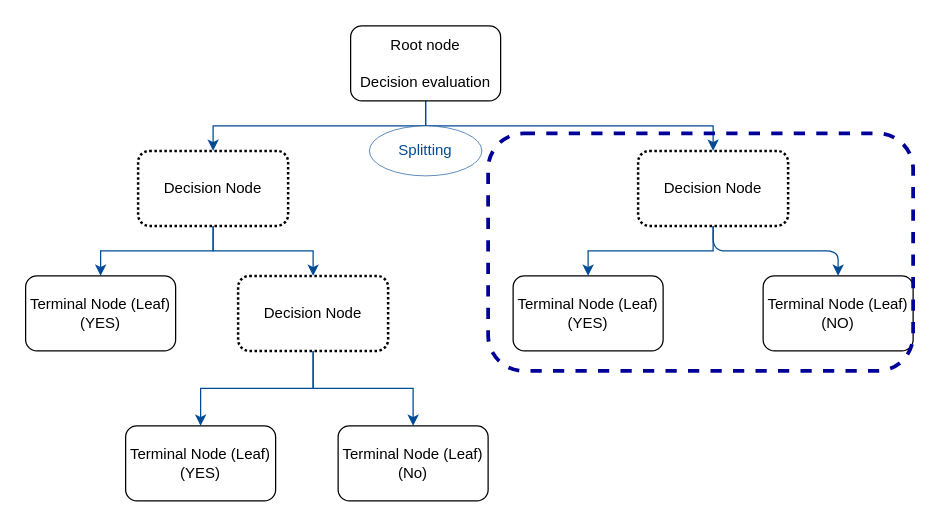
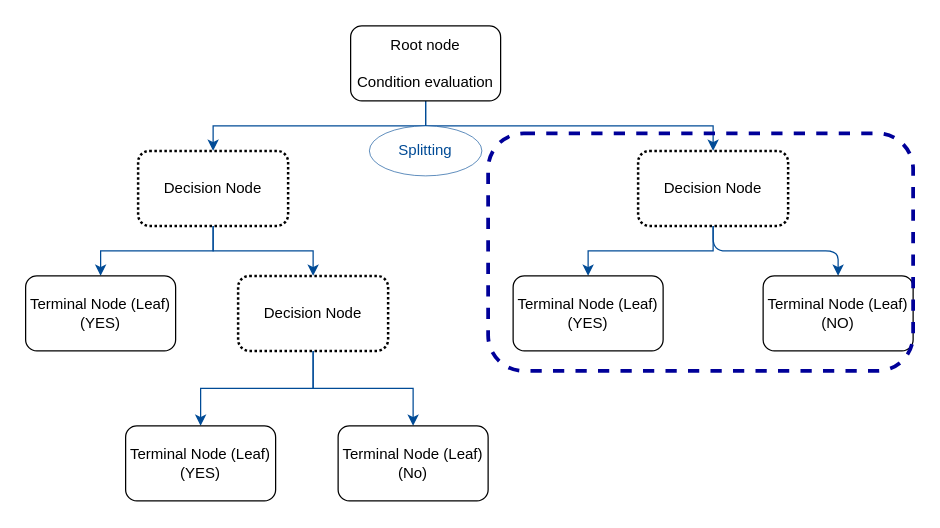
  <mxCell id="0" />
  <mxCell id="1" parent="0" />
  <mxCell id="2" style="edgeStyle=orthogonalEdgeStyle;rounded=0;orthogonalLoop=1;jettySize=auto;html=1;exitX=0.5;exitY=1;exitDx=0;exitDy=0;entryX=0.5;entryY=0;entryDx=0;entryDy=0;fillColor=#008a00;strokeColor=#004B96;" parent="1" source="4" target="7" edge="1"><mxGeometry relative="1" as="geometry" /></mxCell>
  <mxCell id="3" style="edgeStyle=orthogonalEdgeStyle;rounded=0;orthogonalLoop=1;jettySize=auto;html=1;exitX=0.5;exitY=1;exitDx=0;exitDy=0;fillColor=#008a00;strokeColor=#004B96;" parent="1" source="4" target="10" edge="1"><mxGeometry relative="1" as="geometry" /></mxCell>
- <mxCell id="4" value="Root node&lt;br&gt;&lt;br&gt;Decision evaluation" style="rounded=1;whiteSpace=wrap;html=1;" parent="1" vertex="1"><mxGeometry x="280" y="20" width="120" height="60" as="geometry" /></mxCell>
+ <mxCell id="4" value="Root node&lt;br&gt;&lt;br&gt;Condition evaluation" style="rounded=1;whiteSpace=wrap;html=1;" parent="1" vertex="1"><mxGeometry x="280" y="20" width="120" height="60" as="geometry" /></mxCell>
  <mxCell id="5" style="edgeStyle=orthogonalEdgeStyle;rounded=0;orthogonalLoop=1;jettySize=auto;html=1;exitX=0.5;exitY=1;exitDx=0;exitDy=0;entryX=0.5;entryY=0;entryDx=0;entryDy=0;strokeColor=#004B96;" parent="1" source="7" target="11" edge="1"><mxGeometry relative="1" as="geometry" /></mxCell>
  <mxCell id="6" style="edgeStyle=orthogonalEdgeStyle;rounded=0;orthogonalLoop=1;jettySize=auto;html=1;exitX=0.5;exitY=1;exitDx=0;exitDy=0;entryX=0.5;entryY=0;entryDx=0;entryDy=0;strokeColor=#004B96;" parent="1" source="7" target="14" edge="1"><mxGeometry relative="1" as="geometry" /></mxCell>
  <mxCell id="7" value="Decision Node" style="rounded=1;whiteSpace=wrap;html=1;dashed=1;strokeWidth=2;dashPattern=1 1;" parent="1" vertex="1"><mxGeometry x="110" y="120" width="120" height="60" as="geometry" /></mxCell>
  <mxCell id="8" style="edgeStyle=orthogonalEdgeStyle;rounded=0;orthogonalLoop=1;jettySize=auto;html=1;exitX=0.5;exitY=1;exitDx=0;exitDy=0;fillColor=#008a00;strokeColor=#004B96;" parent="1" source="10" target="15" edge="1"><mxGeometry relative="1" as="geometry" /></mxCell>
  <mxCell id="9" style="edgeStyle=none;html=1;exitX=0.5;exitY=1;exitDx=0;exitDy=0;entryX=0.5;entryY=0;entryDx=0;entryDy=0;fontColor=#004B96;strokeColor=#004B96;" edge="1" parent="1" source="10" target="16"><mxGeometry relative="1" as="geometry"><Array as="points"><mxPoint x="570" y="200" /><mxPoint x="670" y="200" /></Array></mxGeometry></mxCell>
  <mxCell id="10" value="Decision Node" style="rounded=1;whiteSpace=wrap;html=1;dashed=1;strokeWidth=2;dashPattern=1 1;" parent="1" vertex="1"><mxGeometry x="510" y="120" width="120" height="60" as="geometry" /></mxCell>
  <mxCell id="11" value="Terminal Node (Leaf)&lt;br&gt;(YES)" style="rounded=1;whiteSpace=wrap;html=1;" parent="1" vertex="1"><mxGeometry x="20" y="220" width="120" height="60" as="geometry" /></mxCell>
  <mxCell id="12" style="edgeStyle=orthogonalEdgeStyle;rounded=0;orthogonalLoop=1;jettySize=auto;html=1;exitX=0.5;exitY=1;exitDx=0;exitDy=0;strokeColor=#004B96;" parent="1" source="14" target="18" edge="1"><mxGeometry relative="1" as="geometry" /></mxCell>
  <mxCell id="13" style="edgeStyle=orthogonalEdgeStyle;rounded=0;orthogonalLoop=1;jettySize=auto;html=1;exitX=0.5;exitY=1;exitDx=0;exitDy=0;entryX=0.5;entryY=0;entryDx=0;entryDy=0;strokeColor=#004B96;" parent="1" source="14" target="17" edge="1"><mxGeometry relative="1" as="geometry" /></mxCell>
  <mxCell id="14" value="Decision Node" style="rounded=1;whiteSpace=wrap;html=1;dashed=1;strokeWidth=2;dashPattern=1 1;" parent="1" vertex="1"><mxGeometry x="190" y="220" width="120" height="60" as="geometry" /></mxCell>
  <mxCell id="15" value="&lt;span style=&quot;white-space: normal&quot;&gt;Terminal Node (Leaf)&lt;/span&gt;&lt;br style=&quot;white-space: normal&quot;&gt;&lt;span style=&quot;white-space: normal&quot;&gt;(YES)&lt;/span&gt;" style="rounded=1;whiteSpace=wrap;html=1;" parent="1" vertex="1"><mxGeometry x="410" y="220" width="120" height="60" as="geometry" /></mxCell>
  <mxCell id="16" value="&lt;span style=&quot;white-space: normal&quot;&gt;Terminal Node (Leaf)&lt;/span&gt;&lt;br style=&quot;white-space: normal&quot;&gt;&lt;span style=&quot;white-space: normal&quot;&gt;(NO)&lt;/span&gt;" style="rounded=1;whiteSpace=wrap;html=1;" parent="1" vertex="1"><mxGeometry x="610" y="220" width="120" height="60" as="geometry" /></mxCell>
  <mxCell id="17" value="Terminal Node (Leaf)&lt;br&gt;(YES)" style="rounded=1;whiteSpace=wrap;html=1;" parent="1" vertex="1"><mxGeometry x="100" y="340" width="120" height="60" as="geometry" /></mxCell>
  <mxCell id="18" value="&lt;span style=&quot;white-space: normal&quot;&gt;Terminal Node (Leaf)&lt;/span&gt;&lt;br style=&quot;white-space: normal&quot;&gt;&lt;span style=&quot;white-space: normal&quot;&gt;(No)&lt;/span&gt;" style="rounded=1;whiteSpace=wrap;html=1;" parent="1" vertex="1"><mxGeometry x="270" y="340" width="120" height="60" as="geometry" /></mxCell>
  <mxCell id="19" value="" style="rounded=1;whiteSpace=wrap;html=1;fillColor=none;dashed=1;align=left;strokeColor=#000099;strokeWidth=3;" parent="1" vertex="1"><mxGeometry x="390" y="106" width="340" height="190" as="geometry" /></mxCell>
  <mxCell id="20" value="Splitting" style="ellipse;whiteSpace=wrap;html=1;fontColor=#004B96;verticalAlign=middle;horizontal=1;fillColor=#FFFFFF;strokeColor=#004B96;dashed=0;strokeWidth=0.5;" vertex="1" parent="1"><mxGeometry x="295" y="100" width="90" height="40" as="geometry" /></mxCell>
